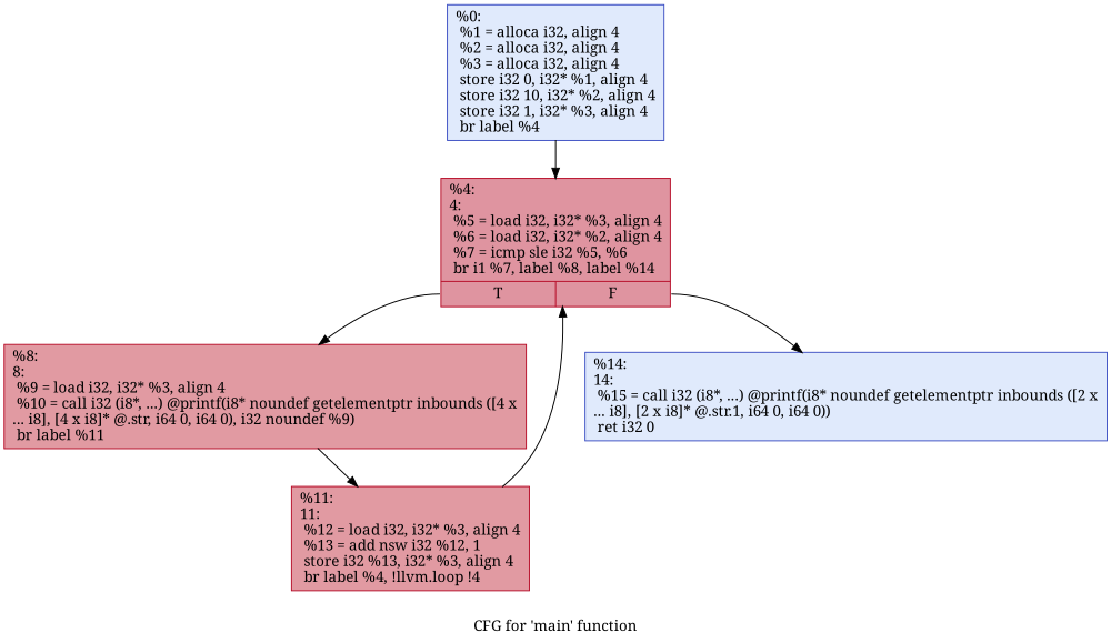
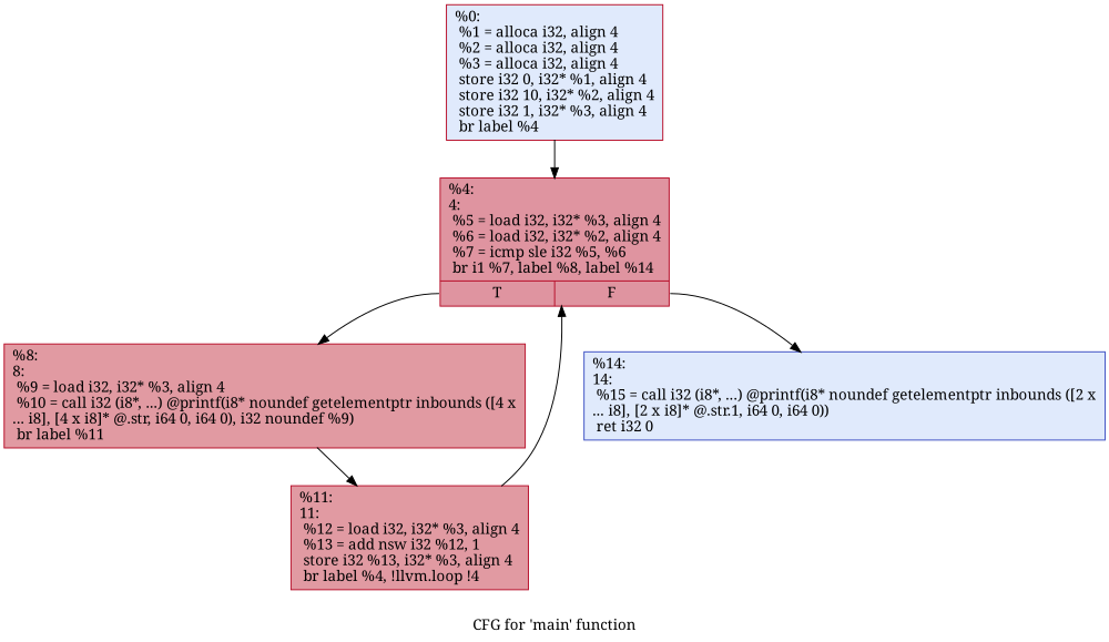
  digraph {
    label="CFG for 'main' function"
    fontname="Noto Serif"
    node [color="#b70d28ff" fillcolor="#b9d0f970" shape=record style=filled fontname="Noto Serif"]
    edge [fontname="Noto Serif"]
-   n1 [color="#3d50c3ff" label="{%0:\l  %1 = alloca i32, align 4\l  %2 = alloca i32, align 4\l  %3 = alloca i32, align 4\l  store i32 0, i32* %1, align 4\l  store i32 10, i32* %2, align 4\l  store i32 1, i32* %3, align 4\l  br label %4\l}"]
+   n1 [label="{%0:\l  %1 = alloca i32, align 4\l  %2 = alloca i32, align 4\l  %3 = alloca i32, align 4\l  store i32 0, i32* %1, align 4\l  store i32 10, i32* %2, align 4\l  store i32 1, i32* %3, align 4\l  br label %4\l}"]
    n2 [fillcolor="#b70d2870" label="{%4:\l4:                                                \l  %5 = load i32, i32* %3, align 4\l  %6 = load i32, i32* %2, align 4\l  %7 = icmp sle i32 %5, %6\l  br i1 %7, label %8, label %14\l|{<s0>T|<s1>F}}"]
    n3 [fillcolor="#bb1b2c70" label="{%8:\l8:                                                \l  %9 = load i32, i32* %3, align 4\l  %10 = call i32 (i8*, ...) @printf(i8* noundef getelementptr inbounds ([4 x\l... i8], [4 x i8]* @.str, i64 0, i64 0), i32 noundef %9)\l  br label %11\l}"]
    n4 [color="#3d50c3ff" label="{%14:\l14:                                               \l  %15 = call i32 (i8*, ...) @printf(i8* noundef getelementptr inbounds ([2 x\l... i8], [2 x i8]* @.str.1, i64 0, i64 0))\l  ret i32 0\l}"]
    n5 [fillcolor="#bb1b2c70" label="{%11:\l11:                                               \l  %12 = load i32, i32* %3, align 4\l  %13 = add nsw i32 %12, 1\l  store i32 %13, i32* %3, align 4\l  br label %4, !llvm.loop !4\l}"]
    n1 -> n2
    n2 -> n3 [tailport=s0]
    n2 -> n4 [tailport=s1]
    n3 -> n5
    n5 -> n2
  }
